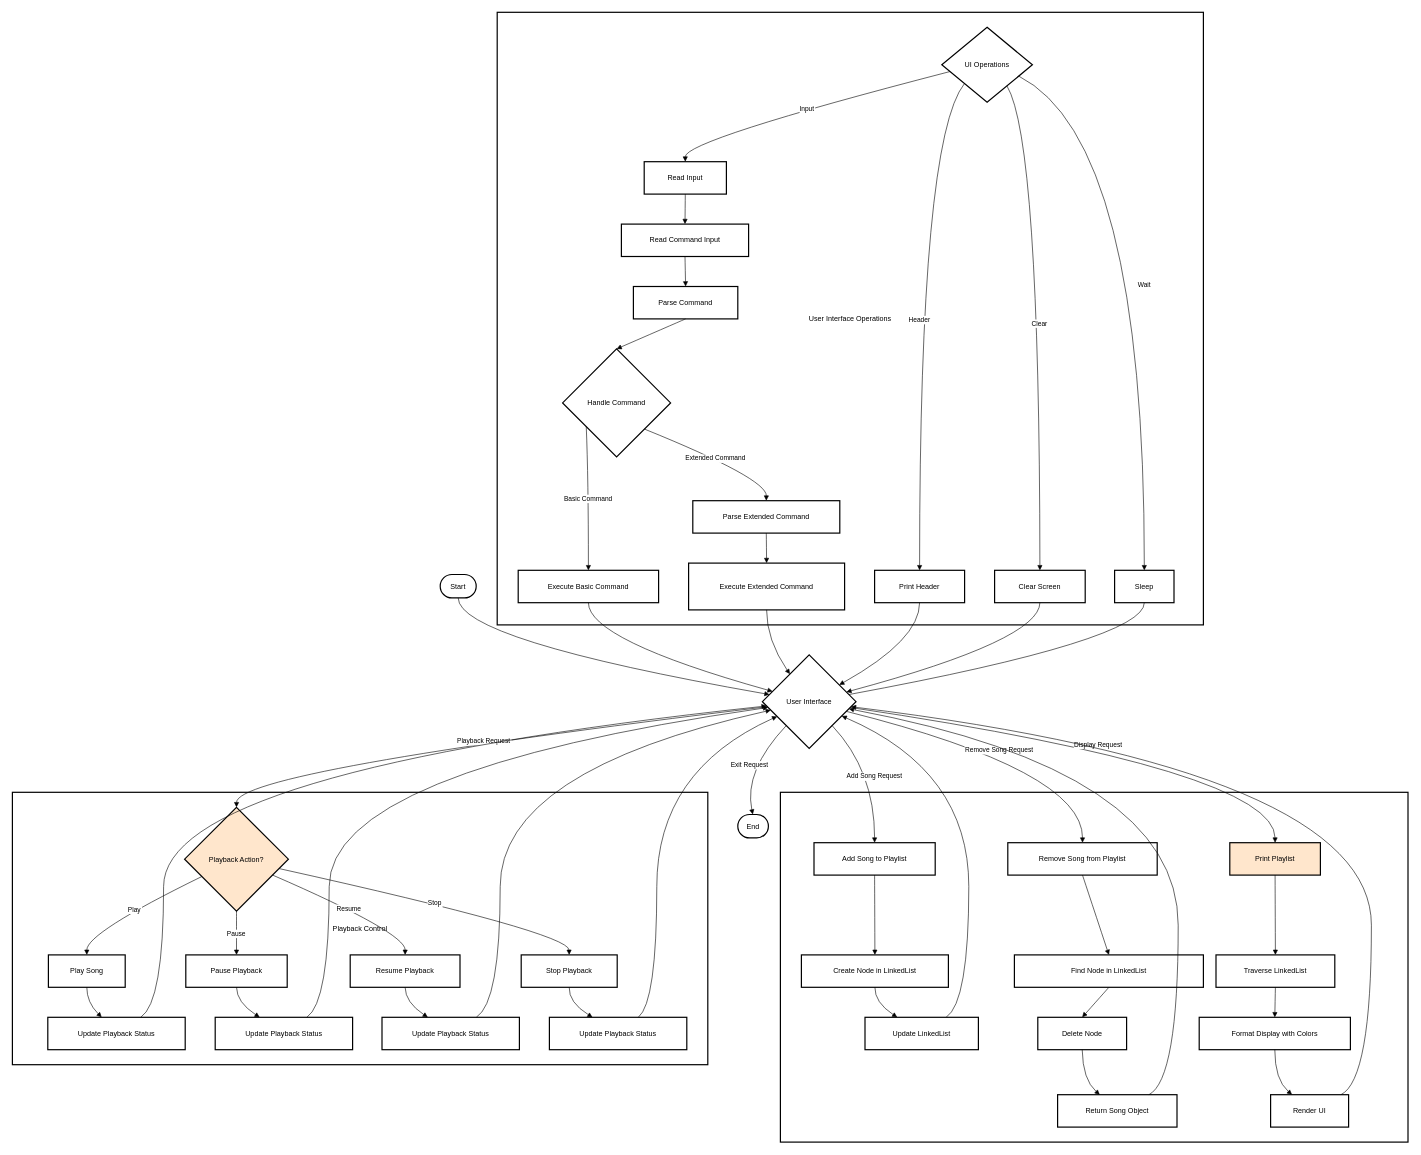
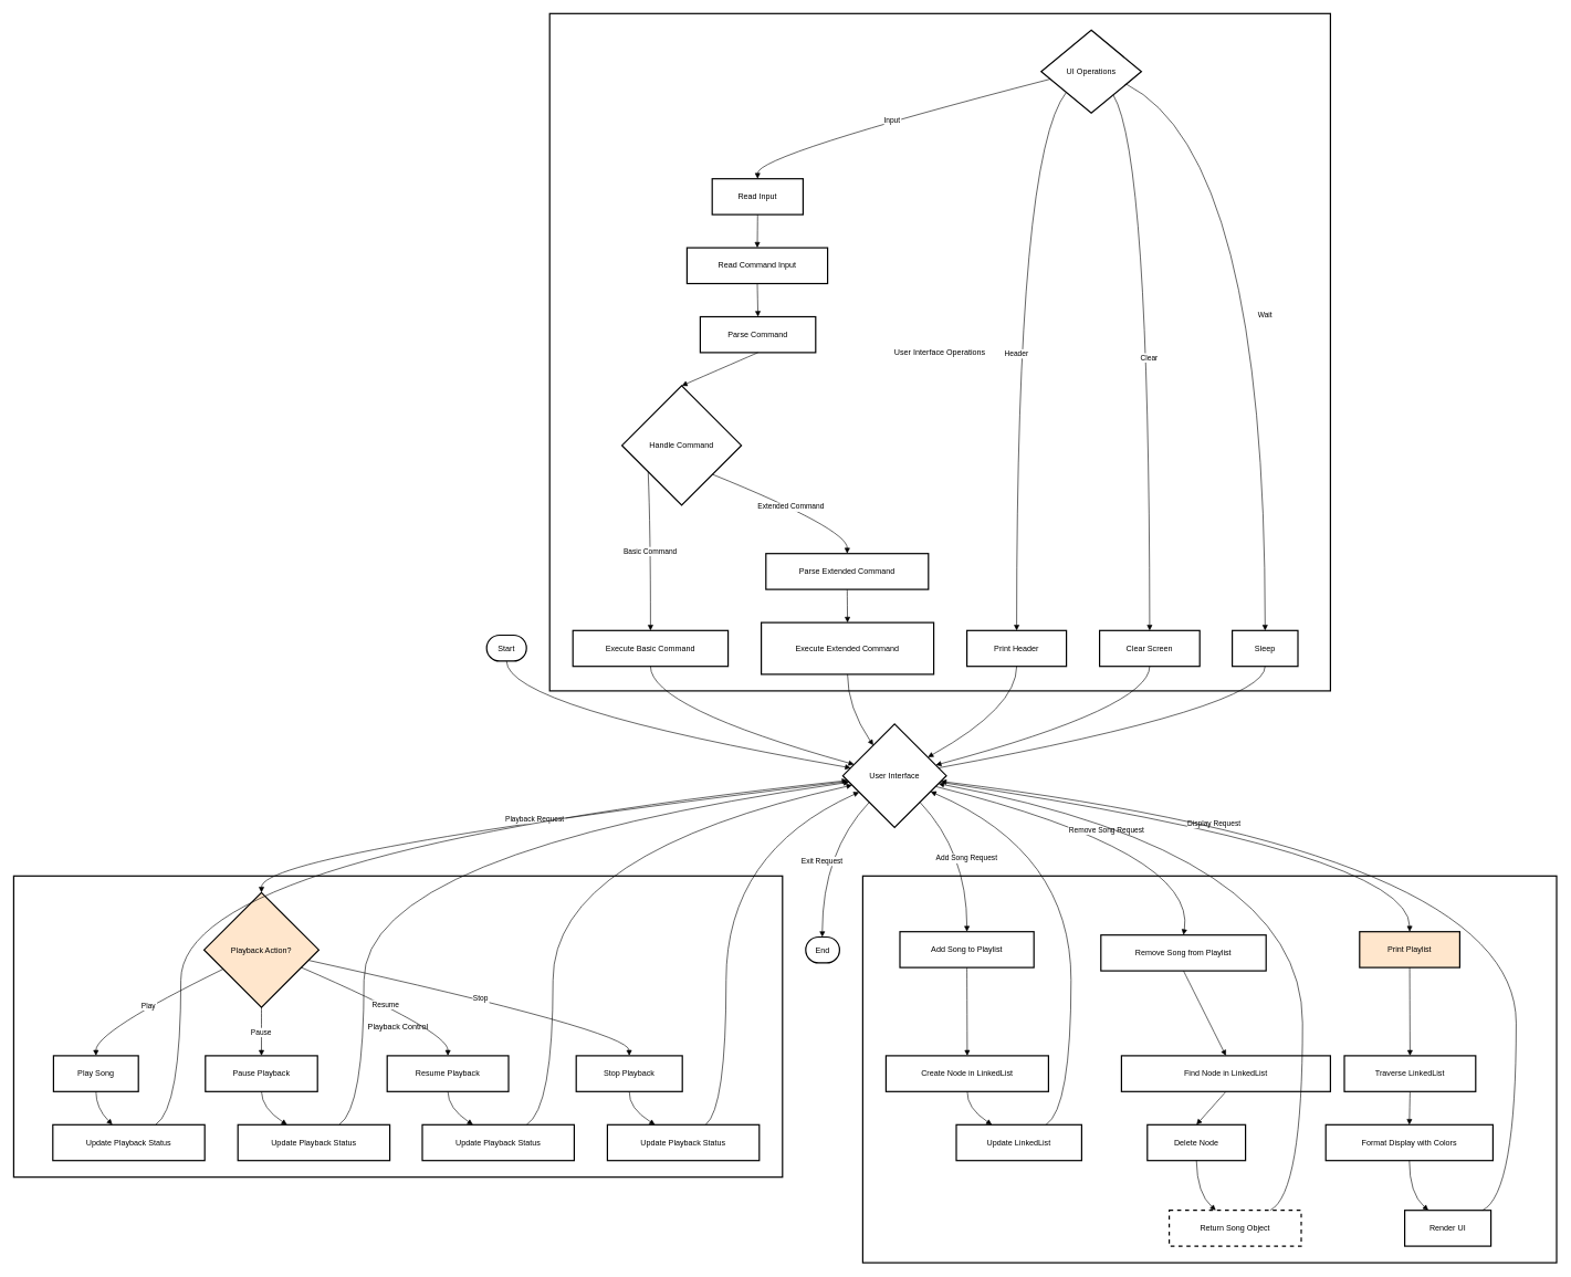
  <mxCell id="0" />
  <mxCell id="1" parent="0" />
  <mxCell id="2" value="User Interface Operations" style="whiteSpace=wrap;strokeWidth=2;" vertex="1" parent="1"><mxGeometry x="828" y="20" width="1177" height="1021" as="geometry" /></mxCell>
  <mxCell id="3" value="Playback Control" style="whiteSpace=wrap;strokeWidth=2;" vertex="1" parent="1"><mxGeometry x="20" y="1320" width="1159" height="454" as="geometry" /></mxCell>
  <mxCell id="4" value="Playlist Management" style="whiteSpace=wrap;strokeWidth=2;" vertex="1" parent="1"><mxGeometry x="1300" y="1320" width="1046" height="583" as="geometry" /></mxCell>
  <mxCell id="5" value="Start" style="rounded=1;whiteSpace=wrap;arcSize=50;strokeWidth=2;" vertex="1" parent="1"><mxGeometry x="733" y="957" width="60" height="39" as="geometry" /></mxCell>
  <mxCell id="6" value="User Interface" style="rhombus;strokeWidth=2;whiteSpace=wrap;" vertex="1" parent="1"><mxGeometry x="1270" y="1091" width="156" height="156" as="geometry" /></mxCell>
  <mxCell id="7" value="Add Song to Playlist" style="whiteSpace=wrap;strokeWidth=2;" vertex="1" parent="1"><mxGeometry x="1356" y="1404" width="202" height="54" as="geometry" /></mxCell>
- <mxCell id="8" value="Remove Song from Playlist" style="whiteSpace=wrap;strokeWidth=2;" vertex="1" parent="1"><mxGeometry x="1679" y="1404" width="249" height="54" as="geometry" /></mxCell>
+ <mxCell id="8" value="Remove Song from Playlist" style="whiteSpace=wrap;strokeWidth=2;" vertex="1" parent="1"><mxGeometry x="1659" y="1409" width="249" height="54" as="geometry" /></mxCell>
  <mxCell id="9" value="Print Playlist" style="whiteSpace=wrap;strokeWidth=2;fillColor=#ffe6cc;" vertex="1" parent="1"><mxGeometry x="2049" y="1404" width="151" height="54" as="geometry" /></mxCell>
  <mxCell id="10" value="Playback Action?" style="rhombus;strokeWidth=2;whiteSpace=wrap;fillColor=#ffe6cc;" vertex="1" parent="1"><mxGeometry x="307" y="1345" width="173" height="173" as="geometry" /></mxCell>
  <mxCell id="11" value="Create Node in LinkedList" style="whiteSpace=wrap;strokeWidth=2;" vertex="1" parent="1"><mxGeometry x="1335" y="1591" width="245" height="54" as="geometry" /></mxCell>
  <mxCell id="12" value="Update LinkedList" style="whiteSpace=wrap;strokeWidth=2;" vertex="1" parent="1"><mxGeometry x="1441" y="1695" width="189" height="54" as="geometry" /></mxCell>
  <mxCell id="13" value="Find Node in LinkedList" style="whiteSpace=wrap;strokeWidth=2;" vertex="1" parent="1"><mxGeometry x="1690" y="1591" width="315" height="54" as="geometry" /></mxCell>
  <mxCell id="14" value="Delete Node" style="whiteSpace=wrap;strokeWidth=2;" vertex="1" parent="1"><mxGeometry x="1729" y="1695" width="148" height="54" as="geometry" /></mxCell>
- <mxCell id="15" value="Return Song Object" style="whiteSpace=wrap;strokeWidth=2;" vertex="1" parent="1"><mxGeometry x="1762" y="1824" width="199" height="54" as="geometry" /></mxCell>
+ <mxCell id="15" value="Return Song Object" style="whiteSpace=wrap;strokeWidth=2;dashed=1;" vertex="1" parent="1"><mxGeometry x="1762" y="1824" width="199" height="54" as="geometry" /></mxCell>
  <mxCell id="16" value="Traverse LinkedList" style="whiteSpace=wrap;strokeWidth=2;" vertex="1" parent="1"><mxGeometry x="2026" y="1591" width="198" height="54" as="geometry" /></mxCell>
  <mxCell id="17" value="Format Display with Colors" style="whiteSpace=wrap;strokeWidth=2;" vertex="1" parent="1"><mxGeometry x="1998" y="1695" width="252" height="54" as="geometry" /></mxCell>
  <mxCell id="18" value="Render UI" style="whiteSpace=wrap;strokeWidth=2;" vertex="1" parent="1"><mxGeometry x="2117" y="1824" width="130" height="54" as="geometry" /></mxCell>
  <mxCell id="19" value="Play Song" style="whiteSpace=wrap;strokeWidth=2;" vertex="1" parent="1"><mxGeometry x="80" y="1591" width="128" height="54" as="geometry" /></mxCell>
  <mxCell id="20" value="Pause Playback" style="whiteSpace=wrap;strokeWidth=2;" vertex="1" parent="1"><mxGeometry x="309" y="1591" width="169" height="54" as="geometry" /></mxCell>
  <mxCell id="21" value="Resume Playback" style="whiteSpace=wrap;strokeWidth=2;" vertex="1" parent="1"><mxGeometry x="583" y="1591" width="183" height="54" as="geometry" /></mxCell>
  <mxCell id="22" value="Stop Playback" style="whiteSpace=wrap;strokeWidth=2;" vertex="1" parent="1"><mxGeometry x="868" y="1591" width="160" height="54" as="geometry" /></mxCell>
  <mxCell id="23" value="Update Playback Status" style="whiteSpace=wrap;strokeWidth=2;" vertex="1" parent="1"><mxGeometry x="79" y="1695" width="229" height="54" as="geometry" /></mxCell>
  <mxCell id="24" value="Update Playback Status" style="whiteSpace=wrap;strokeWidth=2;" vertex="1" parent="1"><mxGeometry x="358" y="1695" width="229" height="54" as="geometry" /></mxCell>
  <mxCell id="25" value="Update Playback Status" style="whiteSpace=wrap;strokeWidth=2;" vertex="1" parent="1"><mxGeometry x="636" y="1695" width="229" height="54" as="geometry" /></mxCell>
  <mxCell id="26" value="Update Playback Status" style="whiteSpace=wrap;strokeWidth=2;" vertex="1" parent="1"><mxGeometry x="915" y="1695" width="229" height="54" as="geometry" /></mxCell>
  <mxCell id="27" value="Read Command Input" style="whiteSpace=wrap;strokeWidth=2;" vertex="1" parent="1"><mxGeometry x="1035" y="373" width="212" height="54" as="geometry" /></mxCell>
  <mxCell id="28" value="Parse Command" style="whiteSpace=wrap;strokeWidth=2;" vertex="1" parent="1"><mxGeometry x="1055" y="477" width="174" height="54" as="geometry" /></mxCell>
  <mxCell id="29" value="Handle Command" style="rhombus;strokeWidth=2;whiteSpace=wrap;" vertex="1" parent="1"><mxGeometry x="937" y="581" width="180" height="180" as="geometry" /></mxCell>
  <mxCell id="30" value="Execute Basic Command" style="whiteSpace=wrap;strokeWidth=2;" vertex="1" parent="1"><mxGeometry x="863" y="950" width="234" height="54" as="geometry" /></mxCell>
  <mxCell id="31" value="Parse Extended Command" style="whiteSpace=wrap;strokeWidth=2;" vertex="1" parent="1"><mxGeometry x="1154" y="834" width="245" height="54" as="geometry" /></mxCell>
  <mxCell id="32" value="Execute Extended Command" style="whiteSpace=wrap;strokeWidth=2;" vertex="1" parent="1"><mxGeometry x="1147" y="938" width="260" height="78" as="geometry" /></mxCell>
  <mxCell id="33" value="UI Operations" style="rhombus;strokeWidth=2;whiteSpace=wrap;" vertex="1" parent="1"><mxGeometry x="1569" y="45" width="151" height="125" as="geometry" /></mxCell>
  <mxCell id="34" value="Print Header" style="whiteSpace=wrap;strokeWidth=2;" vertex="1" parent="1"><mxGeometry x="1457" y="950" width="150" height="54" as="geometry" /></mxCell>
  <mxCell id="35" value="Read Input" style="whiteSpace=wrap;strokeWidth=2;" vertex="1" parent="1"><mxGeometry x="1073" y="269" width="137" height="54" as="geometry" /></mxCell>
  <mxCell id="36" value="Clear Screen" style="whiteSpace=wrap;strokeWidth=2;" vertex="1" parent="1"><mxGeometry x="1657" y="950" width="151" height="54" as="geometry" /></mxCell>
  <mxCell id="37" value="Sleep" style="whiteSpace=wrap;strokeWidth=2;" vertex="1" parent="1"><mxGeometry x="1857" y="950" width="99" height="54" as="geometry" /></mxCell>
- <mxCell id="38" value="End" style="rounded=1;whiteSpace=wrap;arcSize=50;strokeWidth=2;" vertex="1" parent="1"><mxGeometry x="1229" y="1357" width="51" height="39" as="geometry" /></mxCell>
+ <mxCell id="38" value="End" style="rounded=1;whiteSpace=wrap;arcSize=50;strokeWidth=2;" vertex="1" parent="1"><mxGeometry x="1214" y="1412" width="51" height="39" as="geometry" /></mxCell>
  <mxCell id="39" value="" style="curved=1;startArrow=none;endArrow=block;exitX=0.5;exitY=1.01;entryX=0;entryY=0.41;rounded=0;" edge="1" parent="1" source="5" target="6"><mxGeometry relative="1" as="geometry"><Array as="points"><mxPoint x="763" y="1066" /></Array></mxGeometry></mxCell>
  <mxCell id="40" value="Add Song Request" style="curved=1;startArrow=none;endArrow=block;exitX=0.98;exitY=1;entryX=0.5;entryY=0.01;rounded=0;" edge="1" parent="1" source="6" target="7"><mxGeometry relative="1" as="geometry"><Array as="points"><mxPoint x="1457" y="1284" /></Array></mxGeometry></mxCell>
  <mxCell id="41" value="Remove Song Request" style="curved=1;startArrow=none;endArrow=block;exitX=1;exitY=0.63;entryX=0.5;entryY=0.01;rounded=0;" edge="1" parent="1" source="6" target="8"><mxGeometry relative="1" as="geometry"><Array as="points"><mxPoint x="1804" y="1284" /></Array></mxGeometry></mxCell>
  <mxCell id="42" value="Display Request" style="curved=1;startArrow=none;endArrow=block;exitX=1;exitY=0.57;entryX=0.5;entryY=0.01;rounded=0;" edge="1" parent="1" source="6" target="9"><mxGeometry relative="1" as="geometry"><Array as="points"><mxPoint x="2124" y="1284" /></Array></mxGeometry></mxCell>
  <mxCell id="43" value="Playback Request" style="curved=1;startArrow=none;endArrow=block;exitX=0;exitY=0.56;entryX=0.5;entryY=0;rounded=0;" edge="1" parent="1" source="6" target="10"><mxGeometry relative="1" as="geometry"><Array as="points"><mxPoint x="394" y="1284" /></Array></mxGeometry></mxCell>
  <mxCell id="44" value="" style="curved=1;startArrow=none;endArrow=block;exitX=0.5;exitY=1.01;entryX=0.5;entryY=-0.01;rounded=0;" edge="1" parent="1" source="7" target="11"><mxGeometry relative="1" as="geometry"><Array as="points" /></mxGeometry></mxCell>
  <mxCell id="45" value="" style="curved=1;startArrow=none;endArrow=block;exitX=0.5;exitY=0.99;entryX=0.28;entryY=-0.01;rounded=0;" edge="1" parent="1" source="11" target="12"><mxGeometry relative="1" as="geometry"><Array as="points"><mxPoint x="1457" y="1670" /></Array></mxGeometry></mxCell>
  <mxCell id="46" value="" style="curved=1;startArrow=none;endArrow=block;exitX=0.5;exitY=1.01;entryX=0.5;entryY=-0.01;rounded=0;" edge="1" parent="1" source="8" target="13"><mxGeometry relative="1" as="geometry"><Array as="points" /></mxGeometry></mxCell>
  <mxCell id="47" value="" style="curved=1;startArrow=none;endArrow=block;exitX=0.5;exitY=0.99;entryX=0.5;entryY=-0.01;rounded=0;" edge="1" parent="1" source="13" target="14"><mxGeometry relative="1" as="geometry"><Array as="points" /></mxGeometry></mxCell>
  <mxCell id="48" value="" style="curved=1;startArrow=none;endArrow=block;exitX=0.5;exitY=0.99;entryX=0.35;entryY=-0.01;rounded=0;" edge="1" parent="1" source="14" target="15"><mxGeometry relative="1" as="geometry"><Array as="points"><mxPoint x="1804" y="1799" /></Array></mxGeometry></mxCell>
  <mxCell id="49" value="" style="curved=1;startArrow=none;endArrow=block;exitX=0.5;exitY=1.01;entryX=0.5;entryY=-0.01;rounded=0;" edge="1" parent="1" source="9" target="16"><mxGeometry relative="1" as="geometry"><Array as="points" /></mxGeometry></mxCell>
  <mxCell id="50" value="" style="curved=1;startArrow=none;endArrow=block;exitX=0.5;exitY=0.99;entryX=0.5;entryY=-0.01;rounded=0;" edge="1" parent="1" source="16" target="17"><mxGeometry relative="1" as="geometry"><Array as="points" /></mxGeometry></mxCell>
  <mxCell id="51" value="" style="curved=1;startArrow=none;endArrow=block;exitX=0.5;exitY=0.99;entryX=0.27;entryY=-0.01;rounded=0;" edge="1" parent="1" source="17" target="18"><mxGeometry relative="1" as="geometry"><Array as="points"><mxPoint x="2124" y="1799" /></Array></mxGeometry></mxCell>
  <mxCell id="52" value="Play" style="curved=1;startArrow=none;endArrow=block;exitX=0;exitY=0.75;entryX=0.5;entryY=-0.01;rounded=0;" edge="1" parent="1" source="10" target="19"><mxGeometry relative="1" as="geometry"><Array as="points"><mxPoint x="144" y="1554" /></Array></mxGeometry></mxCell>
  <mxCell id="53" value="Pause" style="curved=1;startArrow=none;endArrow=block;exitX=0.5;exitY=1;entryX=0.5;entryY=-0.01;rounded=0;" edge="1" parent="1" source="10" target="20"><mxGeometry relative="1" as="geometry"><Array as="points" /></mxGeometry></mxCell>
  <mxCell id="54" value="Resume" style="curved=1;startArrow=none;endArrow=block;exitX=1;exitY=0.72;entryX=0.5;entryY=-0.01;rounded=0;" edge="1" parent="1" source="10" target="21"><mxGeometry relative="1" as="geometry"><Array as="points"><mxPoint x="675" y="1554" /></Array></mxGeometry></mxCell>
  <mxCell id="55" value="Stop" style="curved=1;startArrow=none;endArrow=block;exitX=1;exitY=0.61;entryX=0.5;entryY=-0.01;rounded=0;" edge="1" parent="1" source="10" target="22"><mxGeometry relative="1" as="geometry"><Array as="points"><mxPoint x="947" y="1554" /></Array></mxGeometry></mxCell>
  <mxCell id="56" value="" style="curved=1;startArrow=none;endArrow=block;exitX=0.5;exitY=0.99;entryX=0.39;entryY=-0.01;rounded=0;" edge="1" parent="1" source="19" target="23"><mxGeometry relative="1" as="geometry"><Array as="points"><mxPoint x="144" y="1670" /></Array></mxGeometry></mxCell>
  <mxCell id="57" value="" style="curved=1;startArrow=none;endArrow=block;exitX=0.5;exitY=0.99;entryX=0.32;entryY=-0.01;rounded=0;" edge="1" parent="1" source="20" target="24"><mxGeometry relative="1" as="geometry"><Array as="points"><mxPoint x="394" y="1670" /></Array></mxGeometry></mxCell>
  <mxCell id="58" value="" style="curved=1;startArrow=none;endArrow=block;exitX=0.5;exitY=0.99;entryX=0.33;entryY=-0.01;rounded=0;" edge="1" parent="1" source="21" target="25"><mxGeometry relative="1" as="geometry"><Array as="points"><mxPoint x="675" y="1670" /></Array></mxGeometry></mxCell>
  <mxCell id="59" value="" style="curved=1;startArrow=none;endArrow=block;exitX=0.5;exitY=0.99;entryX=0.31;entryY=-0.01;rounded=0;" edge="1" parent="1" source="22" target="26"><mxGeometry relative="1" as="geometry"><Array as="points"><mxPoint x="947" y="1670" /></Array></mxGeometry></mxCell>
  <mxCell id="60" value="" style="curved=1;startArrow=none;endArrow=block;exitX=0.5;exitY=1.01;entryX=0.5;entryY=0.01;rounded=0;" edge="1" parent="1" source="27" target="28"><mxGeometry relative="1" as="geometry"><Array as="points" /></mxGeometry></mxCell>
  <mxCell id="61" value="" style="curved=1;startArrow=none;endArrow=block;exitX=0.5;exitY=1.01;entryX=0.5;entryY=0;rounded=0;" edge="1" parent="1" source="28" target="29"><mxGeometry relative="1" as="geometry"><Array as="points" /></mxGeometry></mxCell>
  <mxCell id="62" value="Basic Command" style="curved=1;startArrow=none;endArrow=block;exitX=0;exitY=0.89;entryX=0.5;entryY=0;rounded=0;" edge="1" parent="1" source="29" target="30"><mxGeometry relative="1" as="geometry"><Array as="points"><mxPoint x="980" y="797" /></Array></mxGeometry></mxCell>
  <mxCell id="63" value="Extended Command" style="curved=1;startArrow=none;endArrow=block;exitX=1;exitY=0.97;entryX=0.5;entryY=0;rounded=0;" edge="1" parent="1" source="29" target="31"><mxGeometry relative="1" as="geometry"><Array as="points"><mxPoint x="1277" y="797" /></Array></mxGeometry></mxCell>
  <mxCell id="64" value="" style="curved=1;startArrow=none;endArrow=block;exitX=0.5;exitY=1;entryX=0.5;entryY=0;rounded=0;" edge="1" parent="1" source="31" target="32"><mxGeometry relative="1" as="geometry"><Array as="points" /></mxGeometry></mxCell>
  <mxCell id="65" value="Header" style="curved=1;startArrow=none;endArrow=block;exitX=0;exitY=1;entryX=0.5;entryY=0;rounded=0;" edge="1" parent="1" source="33" target="34"><mxGeometry relative="1" as="geometry"><Array as="points"><mxPoint x="1532" y="233" /></Array></mxGeometry></mxCell>
  <mxCell id="66" value="Input" style="curved=1;startArrow=none;endArrow=block;exitX=0;exitY=0.61;entryX=0.5;entryY=0.01;rounded=0;" edge="1" parent="1" source="33" target="35"><mxGeometry relative="1" as="geometry"><Array as="points"><mxPoint x="1141" y="233" /></Array></mxGeometry></mxCell>
  <mxCell id="67" value="Clear" style="curved=1;startArrow=none;endArrow=block;exitX=0.89;exitY=1;entryX=0.5;entryY=0;rounded=0;" edge="1" parent="1" source="33" target="36"><mxGeometry relative="1" as="geometry"><Array as="points"><mxPoint x="1732" y="233" /></Array></mxGeometry></mxCell>
  <mxCell id="68" value="Wait" style="curved=1;startArrow=none;endArrow=block;exitX=1.01;exitY=0.72;entryX=0.5;entryY=0;rounded=0;" edge="1" parent="1" source="33" target="37"><mxGeometry relative="1" as="geometry"><Array as="points"><mxPoint x="1907" y="233" /></Array></mxGeometry></mxCell>
  <mxCell id="69" value="" style="curved=1;startArrow=none;endArrow=block;exitX=0.72;exitY=-0.01;entryX=1;entryY=0.72;rounded=0;" edge="1" parent="1" source="12" target="6"><mxGeometry relative="1" as="geometry"><Array as="points"><mxPoint x="1614" y="1670" /><mxPoint x="1614" y="1284" /></Array></mxGeometry></mxCell>
  <mxCell id="70" value="" style="curved=1;startArrow=none;endArrow=block;exitX=0.77;exitY=-0.01;entryX=1;entryY=0.59;rounded=0;" edge="1" parent="1" source="15" target="6"><mxGeometry relative="1" as="geometry"><Array as="points"><mxPoint x="1963" y="1799" /><mxPoint x="1963" y="1284" /></Array></mxGeometry></mxCell>
  <mxCell id="71" value="" style="curved=1;startArrow=none;endArrow=block;exitX=0.91;exitY=-0.01;entryX=1;entryY=0.56;rounded=0;" edge="1" parent="1" source="18" target="6"><mxGeometry relative="1" as="geometry"><Array as="points"><mxPoint x="2285" y="1799" /><mxPoint x="2285" y="1284" /></Array></mxGeometry></mxCell>
  <mxCell id="72" value="" style="curved=1;startArrow=none;endArrow=block;exitX=0.68;exitY=-0.01;entryX=0;entryY=0.55;rounded=0;" edge="1" parent="1" source="23" target="6"><mxGeometry relative="1" as="geometry"><Array as="points"><mxPoint x="272" y="1670" /><mxPoint x="272" y="1284" /></Array></mxGeometry></mxCell>
  <mxCell id="73" value="" style="curved=1;startArrow=none;endArrow=block;exitX=0.67;exitY=-0.01;entryX=0;entryY=0.57;rounded=0;" edge="1" parent="1" source="24" target="6"><mxGeometry relative="1" as="geometry"><Array as="points"><mxPoint x="548" y="1670" /><mxPoint x="548" y="1284" /></Array></mxGeometry></mxCell>
  <mxCell id="74" value="" style="curved=1;startArrow=none;endArrow=block;exitX=0.69;exitY=-0.01;entryX=0;entryY=0.61;rounded=0;" edge="1" parent="1" source="25" target="6"><mxGeometry relative="1" as="geometry"><Array as="points"><mxPoint x="833" y="1670" /><mxPoint x="833" y="1284" /></Array></mxGeometry></mxCell>
  <mxCell id="75" value="" style="curved=1;startArrow=none;endArrow=block;exitX=0.65;exitY=-0.01;entryX=0;entryY=0.73;rounded=0;" edge="1" parent="1" source="26" target="6"><mxGeometry relative="1" as="geometry"><Array as="points"><mxPoint x="1094" y="1670" /><mxPoint x="1094" y="1284" /></Array></mxGeometry></mxCell>
  <mxCell id="76" value="" style="curved=1;startArrow=none;endArrow=block;exitX=0.5;exitY=1;entryX=0;entryY=0.36;rounded=0;" edge="1" parent="1" source="30" target="6"><mxGeometry relative="1" as="geometry"><Array as="points"><mxPoint x="980" y="1066" /></Array></mxGeometry></mxCell>
  <mxCell id="77" value="" style="curved=1;startArrow=none;endArrow=block;exitX=0.5;exitY=1;entryX=0.15;entryY=0;rounded=0;" edge="1" parent="1" source="32" target="6"><mxGeometry relative="1" as="geometry"><Array as="points"><mxPoint x="1277" y="1066" /></Array></mxGeometry></mxCell>
  <mxCell id="78" value="" style="curved=1;startArrow=none;endArrow=block;exitX=0.5;exitY=1;entryX=1;entryY=0.22;rounded=0;" edge="1" parent="1" source="34" target="6"><mxGeometry relative="1" as="geometry"><Array as="points"><mxPoint x="1532" y="1066" /></Array></mxGeometry></mxCell>
  <mxCell id="79" value="" style="curved=1;startArrow=none;endArrow=block;exitX=0.5;exitY=1.01;entryX=0.5;entryY=0.01;rounded=0;" edge="1" parent="1" source="35" target="27"><mxGeometry relative="1" as="geometry"><Array as="points" /></mxGeometry></mxCell>
  <mxCell id="80" value="" style="curved=1;startArrow=none;endArrow=block;exitX=0.5;exitY=1;entryX=1;entryY=0.37;rounded=0;" edge="1" parent="1" source="36" target="6"><mxGeometry relative="1" as="geometry"><Array as="points"><mxPoint x="1732" y="1066" /></Array></mxGeometry></mxCell>
  <mxCell id="81" value="" style="curved=1;startArrow=none;endArrow=none;exitX=0.5;exitY=1;entryX=1;entryY=0.41;rounded=0;" edge="1" parent="1" source="37" target="6"><mxGeometry relative="1" as="geometry"><Array as="points"><mxPoint x="1907" y="1066" /></Array></mxGeometry></mxCell>
  <mxCell id="82" value="Exit Request" style="curved=1;startArrow=none;endArrow=block;exitX=0.02;exitY=1;entryX=0.49;entryY=0;rounded=0;" edge="1" parent="1" source="6" target="38"><mxGeometry relative="1" as="geometry"><Array as="points"><mxPoint x="1239" y="1284" /></Array></mxGeometry></mxCell>
